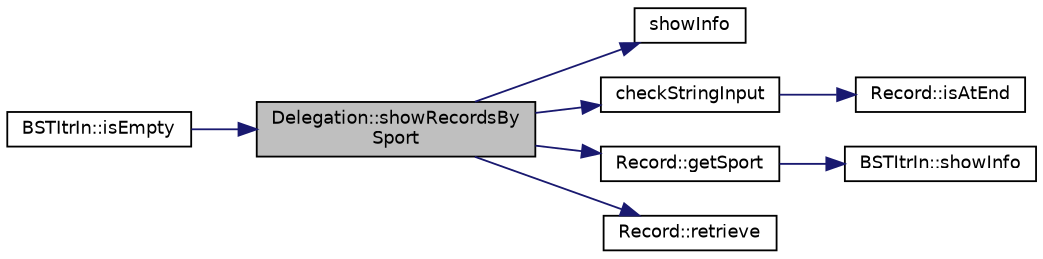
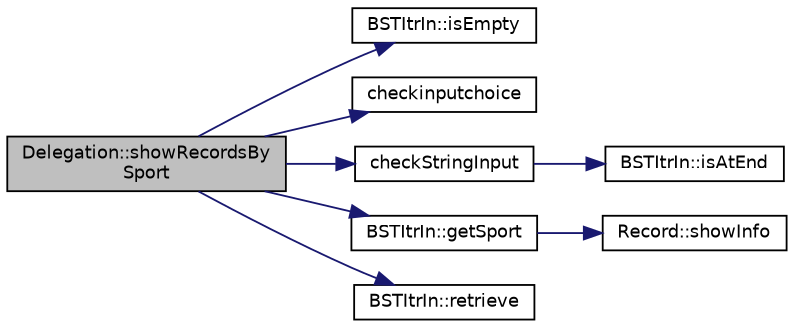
  digraph {
    rankdir=LR
    node [color=black fillcolor=white fontname=Helvetica fontsize=10 shape=record style=filled]
    edge [color=midnightblue fontname=Helvetica fontsize=10 labelfontname=Helvetica labelfontsize=10 style=solid]
    n1 [fillcolor=grey75 fontcolor=black height=0.2 label="Delegation::showRecordsBy\lSport" width=0.4]
    n2 [height=0.2 label="BSTItrIn::isEmpty" width=0.4]
-   n3 [height=0.2 label=showInfo width=0.4]
+   n3 [height=0.2 label=checkinputchoice width=0.4]
    n4 [height=0.2 label=checkStringInput width=0.4]
-   n5 [height=0.2 label="Record::getSport" width=0.4]
-   n6 [height=0.2 label="Record::retrieve" width=0.4]
-   n7 [height=0.2 label="Record::isAtEnd" width=0.4]
-   n8 [height=0.2 label="BSTItrIn::showInfo" width=0.4]
-   n2 -> n1
+   n5 [height=0.2 label="BSTItrIn::getSport" width=0.4]
+   n6 [height=0.2 label="BSTItrIn::retrieve" width=0.4]
+   n7 [height=0.2 label="BSTItrIn::isAtEnd" width=0.4]
+   n8 [height=0.2 label="Record::showInfo" width=0.4]
+   n1 -> n2
    n1 -> n3
    n1 -> n4
    n1 -> n5
    n1 -> n6
    n4 -> n7
    n5 -> n8
  }
